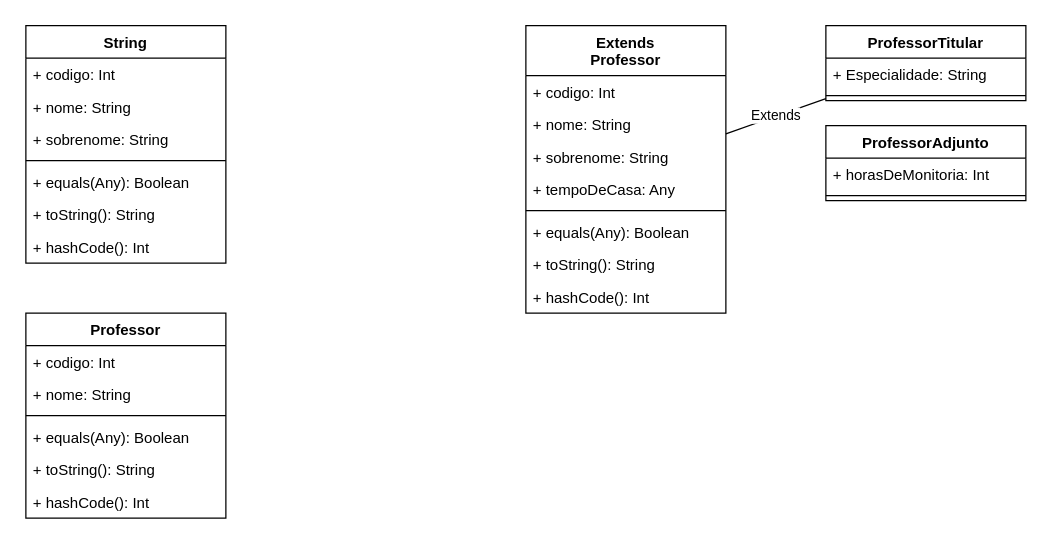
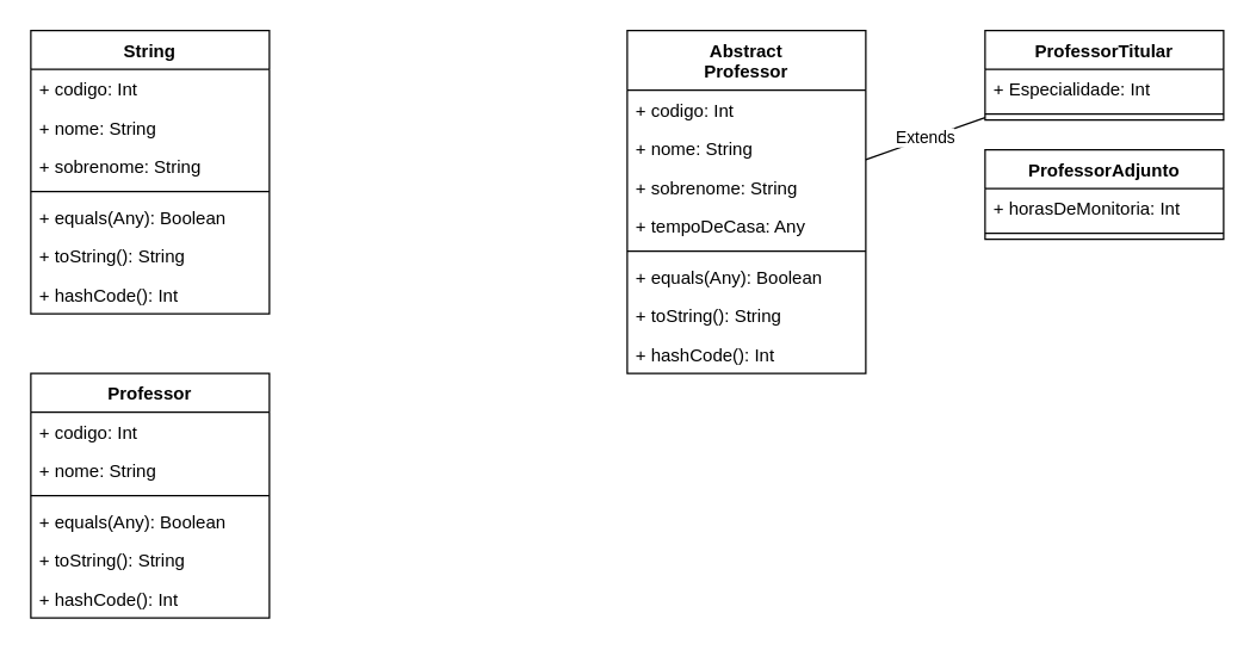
  <mxCell id="0" />
  <mxCell id="1" parent="0" />
  <mxCell id="2" value="String" style="swimlane;fontStyle=1;align=center;verticalAlign=top;childLayout=stackLayout;horizontal=1;startSize=26;horizontalStack=0;resizeParent=1;resizeParentMax=0;resizeLast=0;collapsible=1;marginBottom=0;" vertex="1" parent="1"><mxGeometry x="20" y="20" width="160" height="190" as="geometry" /></mxCell>
  <mxCell id="3" value="+ codigo: Int" style="text;strokeColor=none;fillColor=none;align=left;verticalAlign=top;spacingLeft=4;spacingRight=4;overflow=hidden;rotatable=0;points=[[0,0.5],[1,0.5]];portConstraint=eastwest;" vertex="1" parent="2"><mxGeometry y="26" width="160" height="26" as="geometry" /></mxCell>
  <mxCell id="4" value="+ nome: String" style="text;strokeColor=none;fillColor=none;align=left;verticalAlign=top;spacingLeft=4;spacingRight=4;overflow=hidden;rotatable=0;points=[[0,0.5],[1,0.5]];portConstraint=eastwest;" vertex="1" parent="2"><mxGeometry y="52" width="160" height="26" as="geometry" /></mxCell>
  <mxCell id="5" value="+ sobrenome: String" style="text;strokeColor=none;fillColor=none;align=left;verticalAlign=top;spacingLeft=4;spacingRight=4;overflow=hidden;rotatable=0;points=[[0,0.5],[1,0.5]];portConstraint=eastwest;" vertex="1" parent="2"><mxGeometry y="78" width="160" height="26" as="geometry" /></mxCell>
  <mxCell id="6" value="" style="line;strokeWidth=1;fillColor=none;align=left;verticalAlign=middle;spacingTop=-1;spacingLeft=3;spacingRight=3;rotatable=0;labelPosition=right;points=[];portConstraint=eastwest;" vertex="1" parent="2"><mxGeometry y="104" width="160" height="8" as="geometry" /></mxCell>
  <mxCell id="7" value="+ equals(Any): Boolean" style="text;strokeColor=none;fillColor=none;align=left;verticalAlign=top;spacingLeft=4;spacingRight=4;overflow=hidden;rotatable=0;points=[[0,0.5],[1,0.5]];portConstraint=eastwest;" vertex="1" parent="2"><mxGeometry y="112" width="160" height="26" as="geometry" /></mxCell>
  <mxCell id="8" value="+ toString(): String" style="text;strokeColor=none;fillColor=none;align=left;verticalAlign=top;spacingLeft=4;spacingRight=4;overflow=hidden;rotatable=0;points=[[0,0.5],[1,0.5]];portConstraint=eastwest;" vertex="1" parent="2"><mxGeometry y="138" width="160" height="26" as="geometry" /></mxCell>
  <mxCell id="9" value="+ hashCode(): Int" style="text;strokeColor=none;fillColor=none;align=left;verticalAlign=top;spacingLeft=4;spacingRight=4;overflow=hidden;rotatable=0;points=[[0,0.5],[1,0.5]];portConstraint=eastwest;" vertex="1" parent="2"><mxGeometry y="164" width="160" height="26" as="geometry" /></mxCell>
  <mxCell id="10" value="Professor" style="swimlane;fontStyle=1;align=center;verticalAlign=top;childLayout=stackLayout;horizontal=1;startSize=26;horizontalStack=0;resizeParent=1;resizeParentMax=0;resizeLast=0;collapsible=1;marginBottom=0;" vertex="1" parent="1"><mxGeometry x="20" y="250" width="160" height="164" as="geometry" /></mxCell>
  <mxCell id="11" value="+ codigo: Int" style="text;strokeColor=none;fillColor=none;align=left;verticalAlign=top;spacingLeft=4;spacingRight=4;overflow=hidden;rotatable=0;points=[[0,0.5],[1,0.5]];portConstraint=eastwest;" vertex="1" parent="10"><mxGeometry y="26" width="160" height="26" as="geometry" /></mxCell>
  <mxCell id="12" value="+ nome: String" style="text;strokeColor=none;fillColor=none;align=left;verticalAlign=top;spacingLeft=4;spacingRight=4;overflow=hidden;rotatable=0;points=[[0,0.5],[1,0.5]];portConstraint=eastwest;" vertex="1" parent="10"><mxGeometry y="52" width="160" height="26" as="geometry" /></mxCell>
  <mxCell id="13" value="" style="line;strokeWidth=1;fillColor=none;align=left;verticalAlign=middle;spacingTop=-1;spacingLeft=3;spacingRight=3;rotatable=0;labelPosition=right;points=[];portConstraint=eastwest;" vertex="1" parent="10"><mxGeometry y="78" width="160" height="8" as="geometry" /></mxCell>
  <mxCell id="14" value="+ equals(Any): Boolean" style="text;strokeColor=none;fillColor=none;align=left;verticalAlign=top;spacingLeft=4;spacingRight=4;overflow=hidden;rotatable=0;points=[[0,0.5],[1,0.5]];portConstraint=eastwest;" vertex="1" parent="10"><mxGeometry y="86" width="160" height="26" as="geometry" /></mxCell>
  <mxCell id="15" value="+ toString(): String" style="text;strokeColor=none;fillColor=none;align=left;verticalAlign=top;spacingLeft=4;spacingRight=4;overflow=hidden;rotatable=0;points=[[0,0.5],[1,0.5]];portConstraint=eastwest;" vertex="1" parent="10"><mxGeometry y="112" width="160" height="26" as="geometry" /></mxCell>
  <mxCell id="16" value="+ hashCode(): Int" style="text;strokeColor=none;fillColor=none;align=left;verticalAlign=top;spacingLeft=4;spacingRight=4;overflow=hidden;rotatable=0;points=[[0,0.5],[1,0.5]];portConstraint=eastwest;" vertex="1" parent="10"><mxGeometry y="138" width="160" height="26" as="geometry" /></mxCell>
  <mxCell id="17" value="ProfessorTitular" style="swimlane;fontStyle=1;align=center;verticalAlign=top;childLayout=stackLayout;horizontal=1;startSize=26;horizontalStack=0;resizeParent=1;resizeParentMax=0;resizeLast=0;collapsible=1;marginBottom=0;" vertex="1" parent="1"><mxGeometry x="660" y="20" width="160" height="60" as="geometry" /></mxCell>
- <mxCell id="18" value="+ Especialidade: String" style="text;strokeColor=none;fillColor=none;align=left;verticalAlign=top;spacingLeft=4;spacingRight=4;overflow=hidden;rotatable=0;points=[[0,0.5],[1,0.5]];portConstraint=eastwest;" vertex="1" parent="17"><mxGeometry y="26" width="160" height="26" as="geometry" /></mxCell>
+ <mxCell id="18" value="+ Especialidade: Int" style="text;strokeColor=none;fillColor=none;align=left;verticalAlign=top;spacingLeft=4;spacingRight=4;overflow=hidden;rotatable=0;points=[[0,0.5],[1,0.5]];portConstraint=eastwest;" vertex="1" parent="17"><mxGeometry y="26" width="160" height="26" as="geometry" /></mxCell>
  <mxCell id="19" value="" style="line;strokeWidth=1;fillColor=none;align=left;verticalAlign=middle;spacingTop=-1;spacingLeft=3;spacingRight=3;rotatable=0;labelPosition=right;points=[];portConstraint=eastwest;" vertex="1" parent="17"><mxGeometry y="52" width="160" height="8" as="geometry" /></mxCell>
  <mxCell id="20" value="ProfessorAdjunto" style="swimlane;fontStyle=1;align=center;verticalAlign=top;childLayout=stackLayout;horizontal=1;startSize=26;horizontalStack=0;resizeParent=1;resizeParentMax=0;resizeLast=0;collapsible=1;marginBottom=0;" vertex="1" parent="1"><mxGeometry x="660" y="100" width="160" height="60" as="geometry" /></mxCell>
  <mxCell id="21" value="+ horasDeMonitoria: Int" style="text;strokeColor=none;fillColor=none;align=left;verticalAlign=top;spacingLeft=4;spacingRight=4;overflow=hidden;rotatable=0;points=[[0,0.5],[1,0.5]];portConstraint=eastwest;" vertex="1" parent="20"><mxGeometry y="26" width="160" height="26" as="geometry" /></mxCell>
  <mxCell id="22" value="" style="line;strokeWidth=1;fillColor=none;align=left;verticalAlign=middle;spacingTop=-1;spacingLeft=3;spacingRight=3;rotatable=0;labelPosition=right;points=[];portConstraint=eastwest;" vertex="1" parent="20"><mxGeometry y="52" width="160" height="8" as="geometry" /></mxCell>
- <mxCell id="23" value="Extends&#10;Professor" style="swimlane;fontStyle=1;align=center;verticalAlign=top;childLayout=stackLayout;horizontal=1;startSize=40;horizontalStack=0;resizeParent=1;resizeParentMax=0;resizeLast=0;collapsible=1;marginBottom=0;" vertex="1" parent="1"><mxGeometry x="420" y="20" width="160" height="230" as="geometry" /></mxCell>
+ <mxCell id="23" value="Abstract&#10;Professor" style="swimlane;fontStyle=1;align=center;verticalAlign=top;childLayout=stackLayout;horizontal=1;startSize=40;horizontalStack=0;resizeParent=1;resizeParentMax=0;resizeLast=0;collapsible=1;marginBottom=0;" vertex="1" parent="1"><mxGeometry x="420" y="20" width="160" height="230" as="geometry" /></mxCell>
  <mxCell id="24" value="+ codigo: Int" style="text;strokeColor=none;fillColor=none;align=left;verticalAlign=top;spacingLeft=4;spacingRight=4;overflow=hidden;rotatable=0;points=[[0,0.5],[1,0.5]];portConstraint=eastwest;" vertex="1" parent="23"><mxGeometry y="40" width="160" height="26" as="geometry" /></mxCell>
  <mxCell id="25" value="+ nome: String" style="text;strokeColor=none;fillColor=none;align=left;verticalAlign=top;spacingLeft=4;spacingRight=4;overflow=hidden;rotatable=0;points=[[0,0.5],[1,0.5]];portConstraint=eastwest;" vertex="1" parent="23"><mxGeometry y="66" width="160" height="26" as="geometry" /></mxCell>
  <mxCell id="26" value="+ sobrenome: String" style="text;strokeColor=none;fillColor=none;align=left;verticalAlign=top;spacingLeft=4;spacingRight=4;overflow=hidden;rotatable=0;points=[[0,0.5],[1,0.5]];portConstraint=eastwest;" vertex="1" parent="23"><mxGeometry y="92" width="160" height="26" as="geometry" /></mxCell>
  <mxCell id="27" value="+ tempoDeCasa: Any" style="text;strokeColor=none;fillColor=none;align=left;verticalAlign=top;spacingLeft=4;spacingRight=4;overflow=hidden;rotatable=0;points=[[0,0.5],[1,0.5]];portConstraint=eastwest;" vertex="1" parent="23"><mxGeometry y="118" width="160" height="26" as="geometry" /></mxCell>
  <mxCell id="28" value="" style="line;strokeWidth=1;fillColor=none;align=left;verticalAlign=middle;spacingTop=-1;spacingLeft=3;spacingRight=3;rotatable=0;labelPosition=right;points=[];portConstraint=eastwest;" vertex="1" parent="23"><mxGeometry y="144" width="160" height="8" as="geometry" /></mxCell>
  <mxCell id="29" value="+ equals(Any): Boolean" style="text;strokeColor=none;fillColor=none;align=left;verticalAlign=top;spacingLeft=4;spacingRight=4;overflow=hidden;rotatable=0;points=[[0,0.5],[1,0.5]];portConstraint=eastwest;" vertex="1" parent="23"><mxGeometry y="152" width="160" height="26" as="geometry" /></mxCell>
  <mxCell id="30" value="+ toString(): String" style="text;strokeColor=none;fillColor=none;align=left;verticalAlign=top;spacingLeft=4;spacingRight=4;overflow=hidden;rotatable=0;points=[[0,0.5],[1,0.5]];portConstraint=eastwest;" vertex="1" parent="23"><mxGeometry y="178" width="160" height="26" as="geometry" /></mxCell>
  <mxCell id="31" value="+ hashCode(): Int" style="text;strokeColor=none;fillColor=none;align=left;verticalAlign=top;spacingLeft=4;spacingRight=4;overflow=hidden;rotatable=0;points=[[0,0.5],[1,0.5]];portConstraint=eastwest;" vertex="1" parent="23"><mxGeometry y="204" width="160" height="26" as="geometry" /></mxCell>
  <mxCell id="32" value="Extends" style="endArrow=none;endSize=16;endFill=0;html=1;" edge="1" parent="1" source="17" target="23"><mxGeometry width="160" relative="1" as="geometry"><mxPoint x="520" as="sourcePoint" y="10" /><mxPoint x="680" as="targetPoint" y="10" /></mxGeometry></mxCell>
